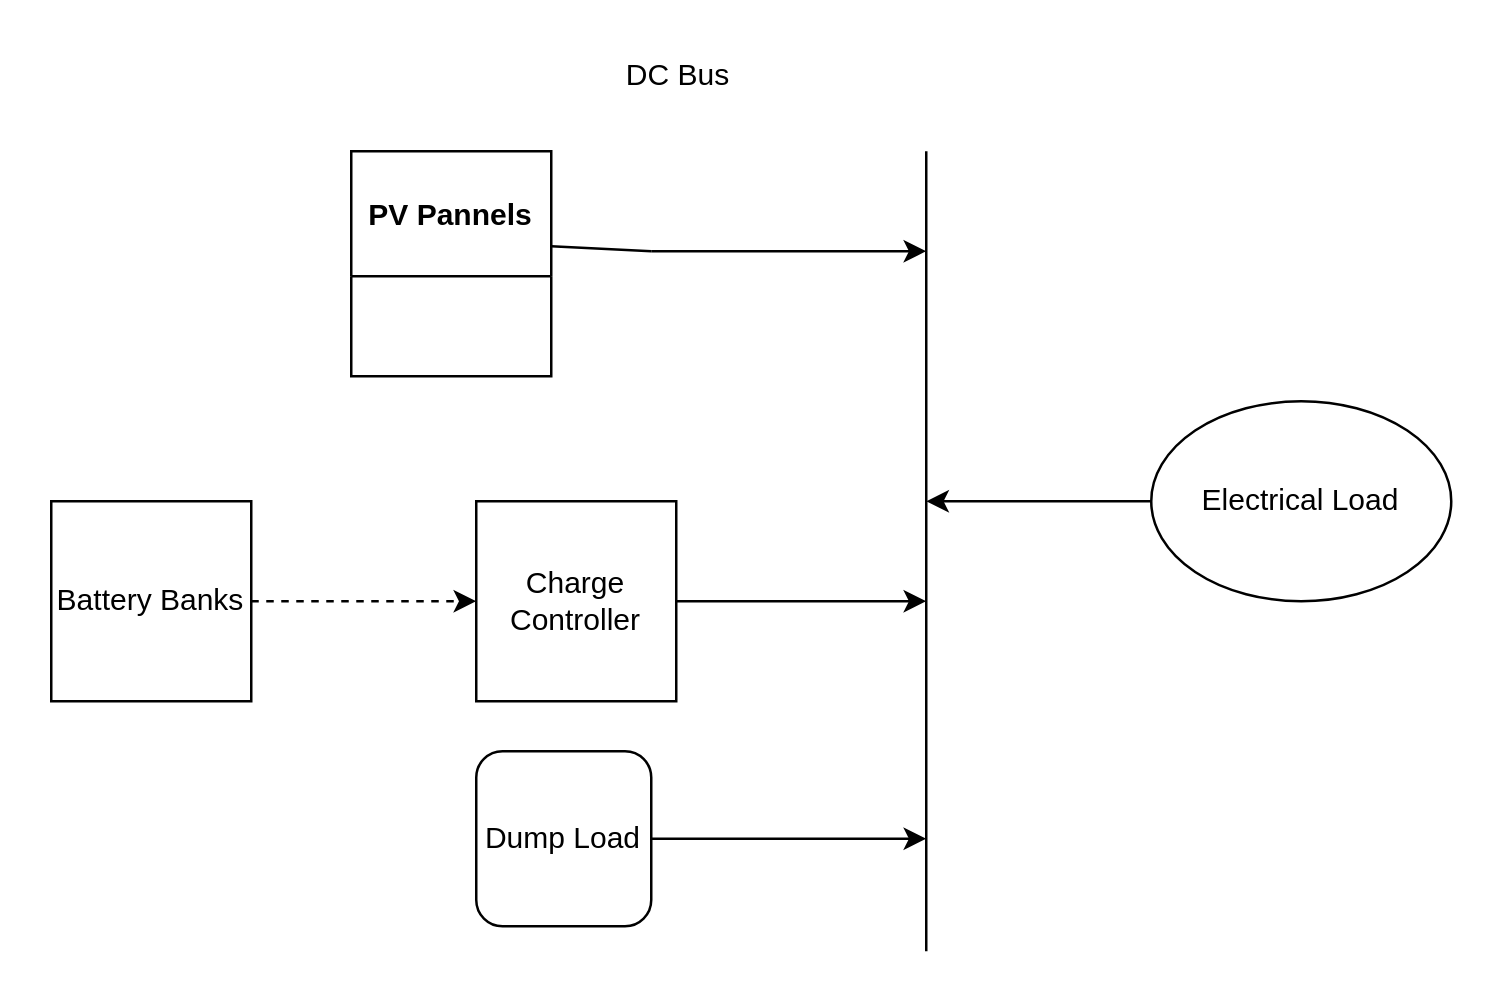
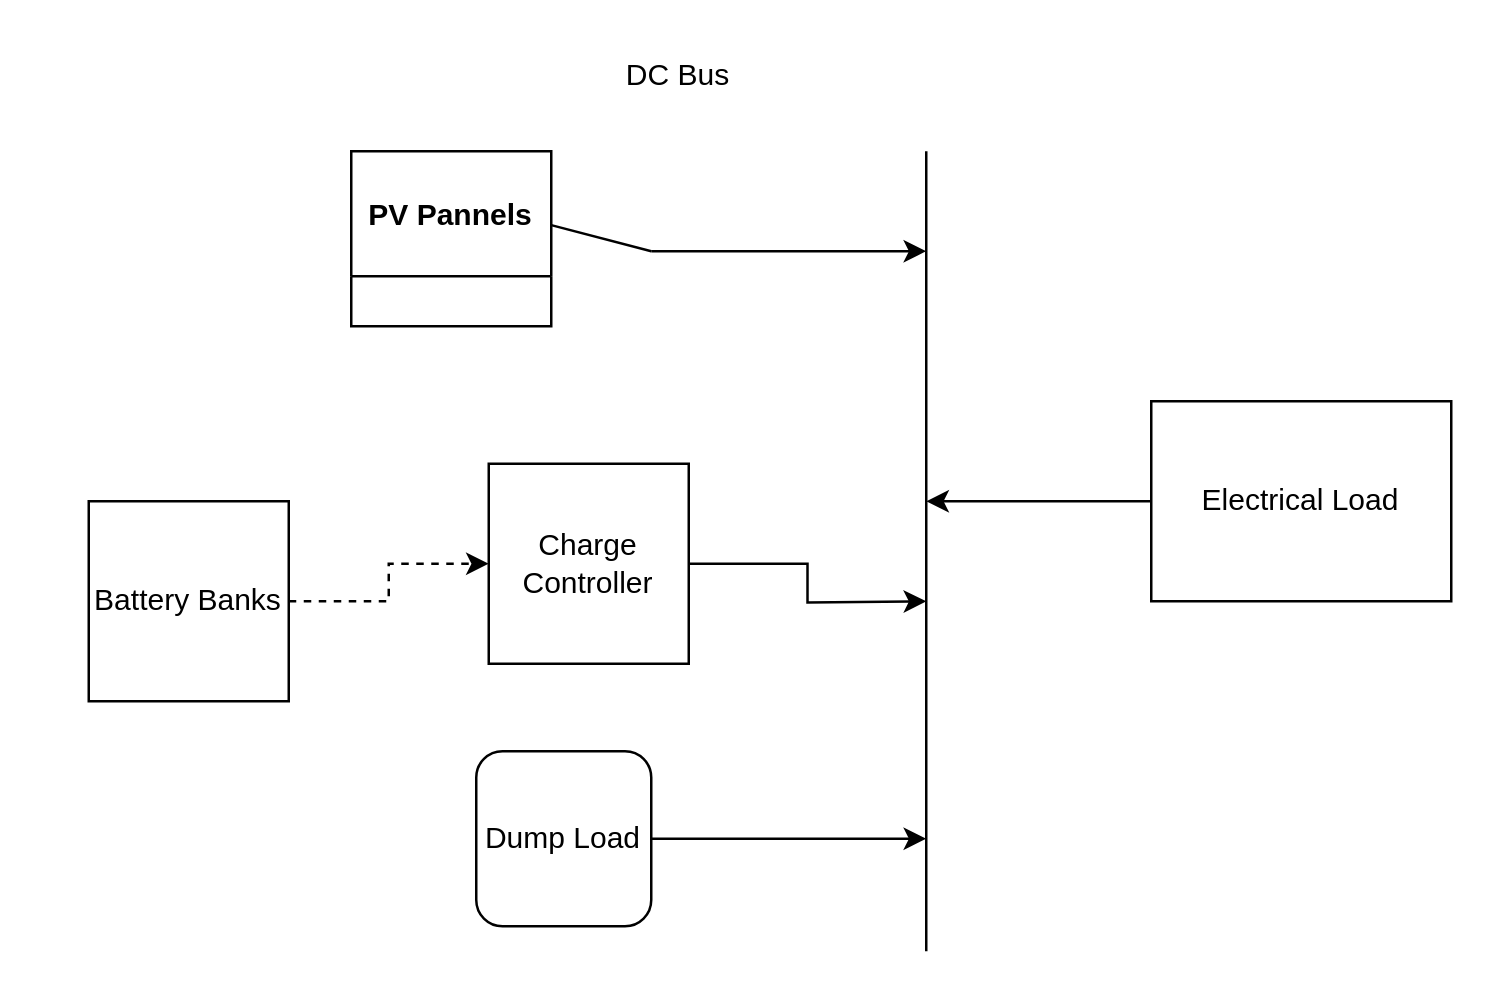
  <mxCell id="0" />
  <mxCell id="1" parent="0" />
  <mxCell id="2" value="" style="endArrow=none;html=1;" parent="1" edge="1"><mxGeometry width="50" height="50" relative="1" as="geometry"><mxPoint x="370" y="380" as="sourcePoint" /><mxPoint x="370" y="60" as="targetPoint" /></mxGeometry></mxCell>
  <mxCell id="3" value="DC Bus" style="text;html=1;strokeColor=none;fillColor=none;align=center;verticalAlign=middle;whiteSpace=wrap;rounded=0;" vertex="1" parent="1"><mxGeometry x="241" y="20" width="60" height="20" as="geometry" /></mxCell>
- <mxCell id="4" value="PV Pannels" style="swimlane;startSize=50;" vertex="1" parent="1"><mxGeometry x="140" y="60" width="80" height="90" as="geometry" /></mxCell>
+ <mxCell id="4" value="PV Pannels" style="swimlane;startSize=50;" vertex="1" parent="1"><mxGeometry x="140" y="60" width="80" height="70" as="geometry" /></mxCell>
  <mxCell id="5" value="" style="endArrow=none;html=1;entryX=1;entryY=0.422;entryDx=0;entryDy=0;entryPerimeter=0;" edge="1" parent="1" target="4"><mxGeometry width="50" height="50" relative="1" as="geometry"><mxPoint x="260" y="100" as="sourcePoint" /><mxPoint x="420" y="200" as="targetPoint" /></mxGeometry></mxCell>
  <mxCell id="6" value="" style="endArrow=classic;html=1;" edge="1" parent="1"><mxGeometry width="50" height="50" relative="1" as="geometry"><mxPoint x="260" y="100" as="sourcePoint" /><mxPoint x="370" y="100" as="targetPoint" /></mxGeometry></mxCell>
  <mxCell id="7" style="edgeStyle=orthogonalEdgeStyle;rounded=0;orthogonalLoop=1;jettySize=auto;html=1;" edge="1" parent="1" source="8"><mxGeometry relative="1" as="geometry"><mxPoint x="370" y="240" as="targetPoint" /></mxGeometry></mxCell>
- <mxCell id="8" value="Charge Controller" style="whiteSpace=wrap;html=1;aspect=fixed;" vertex="1" parent="1"><mxGeometry x="190" y="200" width="80" height="80" as="geometry" /></mxCell>
+ <mxCell id="8" value="Charge Controller" style="whiteSpace=wrap;html=1;aspect=fixed;" vertex="1" parent="1"><mxGeometry x="195" y="185" width="80" height="80" as="geometry" /></mxCell>
  <mxCell id="9" style="edgeStyle=orthogonalEdgeStyle;rounded=0;orthogonalLoop=1;jettySize=auto;html=1;entryX=0;entryY=0.5;entryDx=0;entryDy=0;dashed=1;" edge="1" parent="1" source="10" target="8"><mxGeometry relative="1" as="geometry" /></mxCell>
- <mxCell id="10" value="Battery Banks" style="whiteSpace=wrap;html=1;aspect=fixed;" vertex="1" parent="1"><mxGeometry x="20" y="200" width="80" height="80" as="geometry" /></mxCell>
+ <mxCell id="10" value="Battery Banks" style="whiteSpace=wrap;html=1;aspect=fixed;" vertex="1" parent="1"><mxGeometry x="35" y="200" width="80" height="80" as="geometry" /></mxCell>
  <mxCell id="11" style="edgeStyle=orthogonalEdgeStyle;rounded=0;orthogonalLoop=1;jettySize=auto;html=1;" edge="1" parent="1" source="12"><mxGeometry relative="1" as="geometry"><mxPoint x="370" y="335" as="targetPoint" /></mxGeometry></mxCell>
  <mxCell id="12" value="Dump Load" style="whiteSpace=wrap;html=1;aspect=fixed;rounded=1;" vertex="1" parent="1"><mxGeometry x="190" y="300" width="70" height="70" as="geometry" /></mxCell>
  <mxCell id="13" style="edgeStyle=orthogonalEdgeStyle;rounded=0;orthogonalLoop=1;jettySize=auto;html=1;" edge="1" parent="1" source="14"><mxGeometry relative="1" as="geometry"><mxPoint x="370" y="200" as="targetPoint" /></mxGeometry></mxCell>
- <mxCell id="14" value="Electrical Load" style="ellipse;whiteSpace=wrap;html=1;" vertex="1" parent="1"><mxGeometry x="460" y="160" width="120" height="80" as="geometry" /></mxCell>
+ <mxCell id="14" value="Electrical Load" style="whiteSpace=wrap;html=1;rounded=0;" vertex="1" parent="1"><mxGeometry x="460" y="160" width="120" height="80" as="geometry" /></mxCell>
